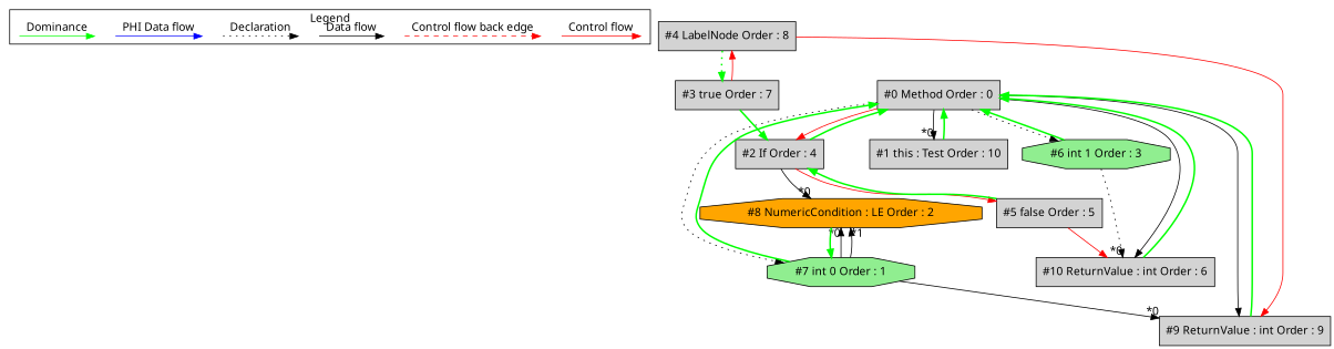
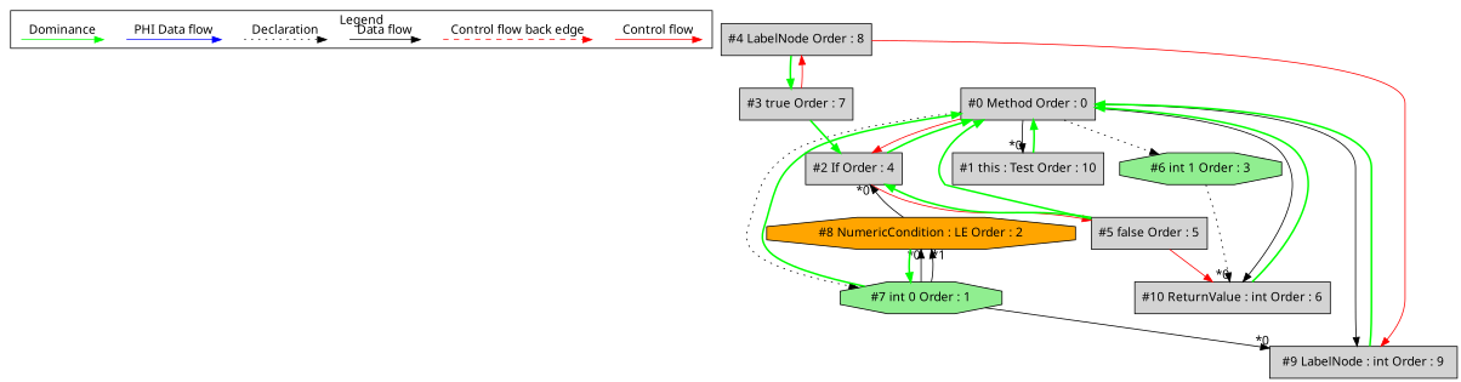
  digraph {
    fontname="Noto Sans"
    ordering=in
    node [fontname="Noto Sans" shape=point style=invis]
    edge [fontname="Noto Sans"]
    c0
    c1
    c2
    c3
    d0
    d1
    d2
    d3
    d4
    d5
    d6
    d7
    n13 [fillcolor=lightgrey label="#0 Method Order : 0" shape=box style=filled]
    n14 [fillcolor=lightgrey label="#1 this : Test Order : 10" shape=box style=filled]
    n15 [fillcolor=lightgrey label="#2 If Order : 4" shape=box style=filled]
    n16 [fillcolor=lightgreen label="#6 int 1 Order : 3" shape=octagon style=filled]
    n17 [fillcolor=lightgreen label="#7 int 0 Order : 1" shape=octagon style=filled]
-   n18 [fillcolor=lightgrey label="#9 ReturnValue : int Order : 9" shape=box style=filled]
+   n18 [fillcolor=lightgrey label="#9 LabelNode : int Order : 9" shape=box style=filled]
    n19 [fillcolor=lightgrey label="#10 ReturnValue : int Order : 6" shape=box style=filled]
    n20 [fillcolor=lightgrey label="#5 false Order : 5" shape=box style=filled]
    n21 [fillcolor=orange label="#8 NumericCondition : LE Order : 2" shape=octagon style=filled]
    n22 [fillcolor=lightgrey label="#3 true Order : 7" shape=box style=filled]
    n23 [fillcolor=lightgrey label="#4 LabelNode Order : 8" shape=box style=filled]
    subgraph cluster_1 {
      label=Legend
      subgraph sub_2 {
        label=Legend
        rank=same
        c0
        c1
        c2
        c3
        d0
        d1
        d2
        d3
        d4
        d5
        d6
        d7
      }
    }
    c0 -> c1 [color=red label="Control flow" style=solid]
    c2 -> c3 [color=red label="Control flow back edge" style=dashed]
    d0 -> d1 [label="Data flow"]
    d2 -> d3 [label=Declaration style=dotted]
    d4 -> d5 [color=blue label="PHI Data flow"]
    d6 -> d7 [color=green label=Dominance]
    n13 -> n14 [headlabel="*0" labeldistance=2]
    n13 -> n15 [color=red fontcolor=red labeldistance=2]
    n13 -> n16 [style=dotted]
    n13 -> n17 [style=dotted]
    n13 -> n18
    n13 -> n19
    n14 -> n13 [color=green dir=forward penwidth=2]
    n15 -> n13 [color=green dir=forward penwidth=2]
    n15 -> n20 [color=red fontcolor=red labeldistance=2]
-   n16 -> n13 [color=green dir=forward penwidth=2]
+   n20 -> n13 [color=green dir=forward penwidth=2]
    n16 -> n19 [headlabel="*0" labeldistance=2 style=dotted]
    n17 -> n13 [color=green dir=forward penwidth=2]
    n17 -> n18 [headlabel="*0" labeldistance=2]
    n17 -> n21 [headlabel="*0" labeldistance=2]
    n17 -> n21 [headlabel="*1" labeldistance=2]
    n18 -> n13 [color=green dir=forward penwidth=2]
    n19 -> n13 [color=green dir=forward penwidth=2]
    n20 -> n15 [color=green dir=forward penwidth=2]
    n20 -> n19 [color=red fontcolor=red labeldistance=2]
-   n15 -> n21 [headlabel="*0" labeldistance=2]
+   n21 -> n15 [headlabel="*0" labeldistance=2]
    n21 -> n17 [color=green dir=forward penwidth=2]
    n22 -> n15 [color=green dir=forward penwidth=2]
    n22 -> n23 [color=red fontcolor=red labeldistance=2]
    n23 -> n18 [color=red fontcolor=red labeldistance=2]
-   n23 -> n22 [color=green dir=forward penwidth=2 style=dotted]
+   n23 -> n22 [color=green dir=forward penwidth=2]
  }
